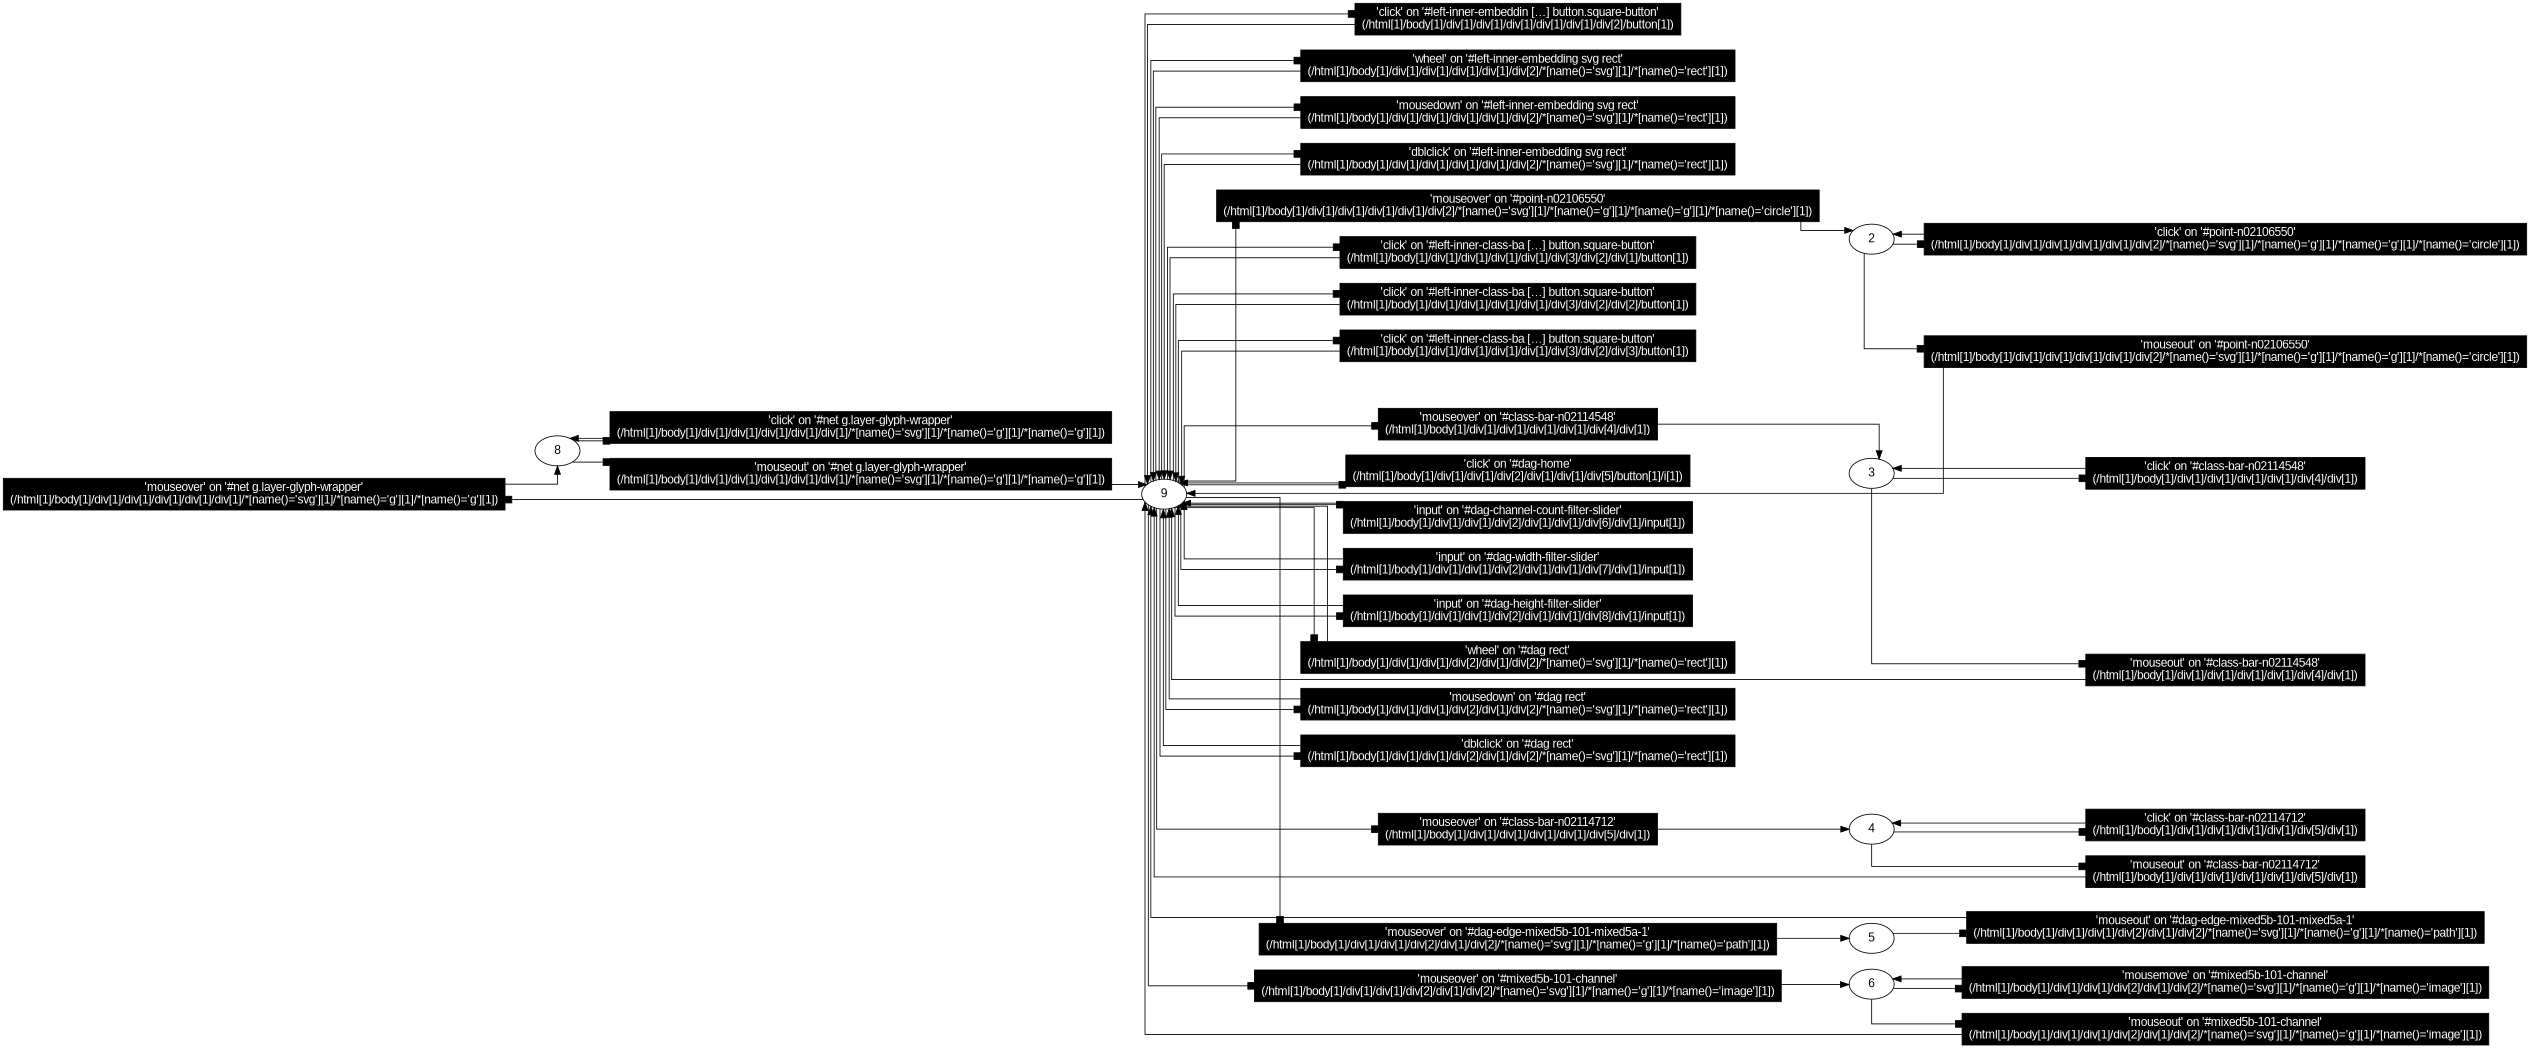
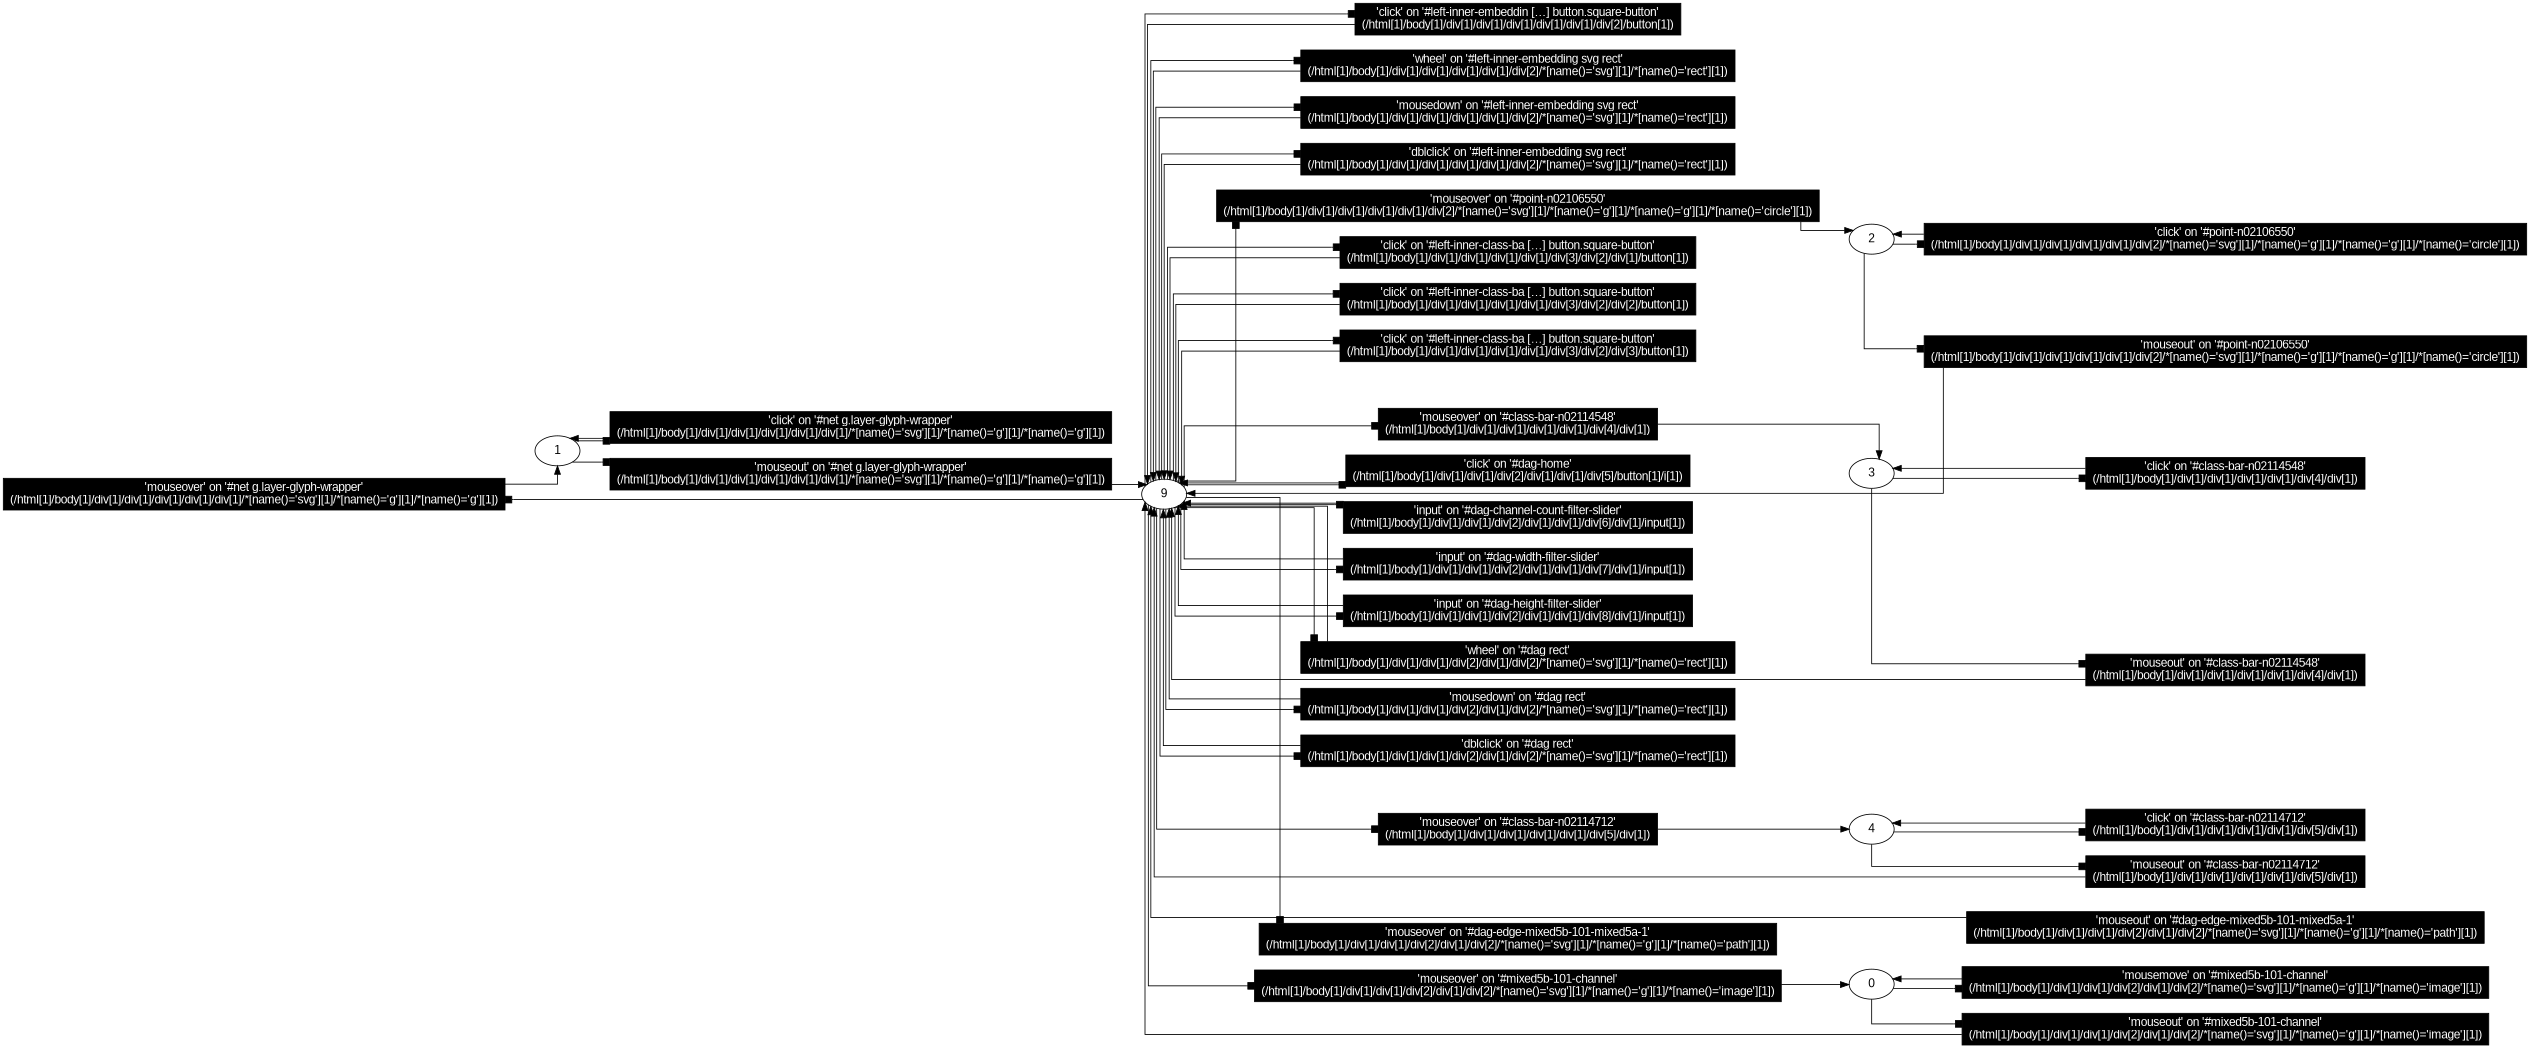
  digraph {
    fontname="Liberation Sans"
    rankdir=LR
    splines=ortho
    node [fillcolor="#000000" fontcolor="#FFFFFF" fontname="Liberation Sans" shape=box style=filled]
    edge [fontname="Liberation Sans"]
    n1 [label="'mouseover' on '#net g.layer-glyph-wrapper'\n(/html[1]/body[1]/div[1]/div[1]/div[1]/div[1]/div[1]/*[name()='svg'][1]/*[name()='g'][1]/*[name()='g'][1])"]
-   1 [label=8 fillcolor="" fontcolor="" shape="" style=""]
+   1 [fillcolor="" fontcolor="" shape="" style=""]
    n3 [label="'mouseout' on '#net g.layer-glyph-wrapper'\n(/html[1]/body[1]/div[1]/div[1]/div[1]/div[1]/div[1]/*[name()='svg'][1]/*[name()='g'][1]/*[name()='g'][1])"]
    n4 [label="'click' on '#net g.layer-glyph-wrapper'\n(/html[1]/body[1]/div[1]/div[1]/div[1]/div[1]/div[1]/*[name()='svg'][1]/*[name()='g'][1]/*[name()='g'][1])"]
    n5 [label=9 fillcolor="" fontcolor="" shape="" style=""]
    n6 [label="'click' on '#left-inner-embeddin […] button.square-button'\n(/html[1]/body[1]/div[1]/div[1]/div[1]/div[1]/div[1]/div[2]/button[1])"]
    n7 [label="'wheel' on '#left-inner-embedding svg rect'\n(/html[1]/body[1]/div[1]/div[1]/div[1]/div[1]/div[2]/*[name()='svg'][1]/*[name()='rect'][1])"]
    n8 [label="'mousedown' on '#left-inner-embedding svg rect'\n(/html[1]/body[1]/div[1]/div[1]/div[1]/div[1]/div[2]/*[name()='svg'][1]/*[name()='rect'][1])"]
    n9 [label="'dblclick' on '#left-inner-embedding svg rect'\n(/html[1]/body[1]/div[1]/div[1]/div[1]/div[1]/div[2]/*[name()='svg'][1]/*[name()='rect'][1])"]
    n10 [label="'mouseover' on '#point-n02106550'\n(/html[1]/body[1]/div[1]/div[1]/div[1]/div[1]/div[2]/*[name()='svg'][1]/*[name()='g'][1]/*[name()='g'][1]/*[name()='circle'][1])"]
    n11 [label="'click' on '#left-inner-class-ba […] button.square-button'\n(/html[1]/body[1]/div[1]/div[1]/div[1]/div[1]/div[3]/div[2]/div[1]/button[1])"]
    n12 [label="'click' on '#left-inner-class-ba […] button.square-button'\n(/html[1]/body[1]/div[1]/div[1]/div[1]/div[1]/div[3]/div[2]/div[2]/button[1])"]
    n13 [label="'click' on '#left-inner-class-ba […] button.square-button'\n(/html[1]/body[1]/div[1]/div[1]/div[1]/div[1]/div[3]/div[2]/div[3]/button[1])"]
    n14 [label="'mouseover' on '#class-bar-n02114548'\n(/html[1]/body[1]/div[1]/div[1]/div[1]/div[1]/div[4]/div[1])"]
    n15 [label="'mouseover' on '#class-bar-n02114712'\n(/html[1]/body[1]/div[1]/div[1]/div[1]/div[1]/div[5]/div[1])"]
    n16 [label="'click' on '#dag-home'\n(/html[1]/body[1]/div[1]/div[1]/div[2]/div[1]/div[1]/div[5]/button[1]/i[1])"]
    n17 [label="'input' on '#dag-channel-count-filter-slider'\n(/html[1]/body[1]/div[1]/div[1]/div[2]/div[1]/div[1]/div[6]/div[1]/input[1])"]
    n18 [label="'input' on '#dag-width-filter-slider'\n(/html[1]/body[1]/div[1]/div[1]/div[2]/div[1]/div[1]/div[7]/div[1]/input[1])"]
    n19 [label="'input' on '#dag-height-filter-slider'\n(/html[1]/body[1]/div[1]/div[1]/div[2]/div[1]/div[1]/div[8]/div[1]/input[1])"]
    n20 [label="'wheel' on '#dag rect'\n(/html[1]/body[1]/div[1]/div[1]/div[2]/div[1]/div[2]/*[name()='svg'][1]/*[name()='rect'][1])"]
    n21 [label="'mousedown' on '#dag rect'\n(/html[1]/body[1]/div[1]/div[1]/div[2]/div[1]/div[2]/*[name()='svg'][1]/*[name()='rect'][1])"]
    n22 [label="'dblclick' on '#dag rect'\n(/html[1]/body[1]/div[1]/div[1]/div[2]/div[1]/div[2]/*[name()='svg'][1]/*[name()='rect'][1])"]
    n23 [label="'mouseover' on '#dag-edge-mixed5b-101-mixed5a-1'\n(/html[1]/body[1]/div[1]/div[1]/div[2]/div[1]/div[2]/*[name()='svg'][1]/*[name()='g'][1]/*[name()='path'][1])"]
    n24 [label="'mouseover' on '#mixed5b-101-channel'\n(/html[1]/body[1]/div[1]/div[1]/div[2]/div[1]/div[2]/*[name()='svg'][1]/*[name()='g'][1]/*[name()='image'][1])"]
    2 [fillcolor="" fontcolor="" shape="" style=""]
    3 [fillcolor="" fontcolor="" shape="" style=""]
    4 [fillcolor="" fontcolor="" shape="" style=""]
-   5 [fillcolor="" fontcolor="" shape="" style=""]
-   6 [fillcolor="" fontcolor="" shape="" style=""]
+   6 [label=0 fillcolor="" fontcolor="" shape="" style=""]
    n30 [label="'mouseout' on '#point-n02106550'\n(/html[1]/body[1]/div[1]/div[1]/div[1]/div[1]/div[2]/*[name()='svg'][1]/*[name()='g'][1]/*[name()='g'][1]/*[name()='circle'][1])"]
    n31 [label="'click' on '#point-n02106550'\n(/html[1]/body[1]/div[1]/div[1]/div[1]/div[1]/div[2]/*[name()='svg'][1]/*[name()='g'][1]/*[name()='g'][1]/*[name()='circle'][1])"]
    n32 [label="'mouseout' on '#class-bar-n02114548'\n(/html[1]/body[1]/div[1]/div[1]/div[1]/div[1]/div[4]/div[1])"]
    n33 [label="'click' on '#class-bar-n02114548'\n(/html[1]/body[1]/div[1]/div[1]/div[1]/div[1]/div[4]/div[1])"]
    n34 [label="'mouseout' on '#class-bar-n02114712'\n(/html[1]/body[1]/div[1]/div[1]/div[1]/div[1]/div[5]/div[1])"]
    n35 [label="'click' on '#class-bar-n02114712'\n(/html[1]/body[1]/div[1]/div[1]/div[1]/div[1]/div[5]/div[1])"]
    n36 [label="'mouseout' on '#dag-edge-mixed5b-101-mixed5a-1'\n(/html[1]/body[1]/div[1]/div[1]/div[2]/div[1]/div[2]/*[name()='svg'][1]/*[name()='g'][1]/*[name()='path'][1])"]
    n37 [label="'mousemove' on '#mixed5b-101-channel'\n(/html[1]/body[1]/div[1]/div[1]/div[2]/div[1]/div[2]/*[name()='svg'][1]/*[name()='g'][1]/*[name()='image'][1])"]
    n38 [label="'mouseout' on '#mixed5b-101-channel'\n(/html[1]/body[1]/div[1]/div[1]/div[2]/div[1]/div[2]/*[name()='svg'][1]/*[name()='g'][1]/*[name()='image'][1])"]
    n1 -> 1
    1 -> n3 [arrowhead=box]
    1 -> n4 [arrowhead=box]
    n3 -> n5
    n4 -> 1
    n5 -> n1 [arrowhead=box]
    n5 -> n6 [arrowhead=box]
    n5 -> n7 [arrowhead=box]
    n5 -> n8 [arrowhead=box]
    n5 -> n9 [arrowhead=box]
    n5 -> n10 [arrowhead=box]
    n5 -> n11 [arrowhead=box]
    n5 -> n12 [arrowhead=box]
    n5 -> n13 [arrowhead=box]
    n5 -> n14 [arrowhead=box]
    n5 -> n15 [arrowhead=box]
    n5 -> n16 [arrowhead=box]
    n5 -> n17 [arrowhead=box]
    n5 -> n18 [arrowhead=box]
    n5 -> n19 [arrowhead=box]
    n5 -> n20 [arrowhead=box]
    n5 -> n21 [arrowhead=box]
    n5 -> n22 [arrowhead=box]
    n5 -> n23 [arrowhead=box]
    n5 -> n24 [arrowhead=box]
    n6 -> n5
    n7 -> n5
    n8 -> n5
    n9 -> n5
    n10 -> 2
    n11 -> n5
    n12 -> n5
    n13 -> n5
    n14 -> 3
    n15 -> 4
    n16 -> n5
    n17 -> n5
    n18 -> n5
    n19 -> n5
    n20 -> n5
    n21 -> n5
    n22 -> n5
-   n23 -> 5
    n24 -> 6
    2 -> n30 [arrowhead=box]
    2 -> n31 [arrowhead=box]
    3 -> n32 [arrowhead=box]
    3 -> n33 [arrowhead=box]
    4 -> n34 [arrowhead=box]
    4 -> n35 [arrowhead=box]
-   5 -> n36 [arrowhead=box]
    6 -> n37 [arrowhead=box]
    6 -> n38 [arrowhead=box]
    n30 -> n5
    n31 -> 2
    n32 -> n5
    n33 -> 3
    n34 -> n5
    n35 -> 4
    n36 -> n5
    n37 -> 6
    n38 -> n5
  }
